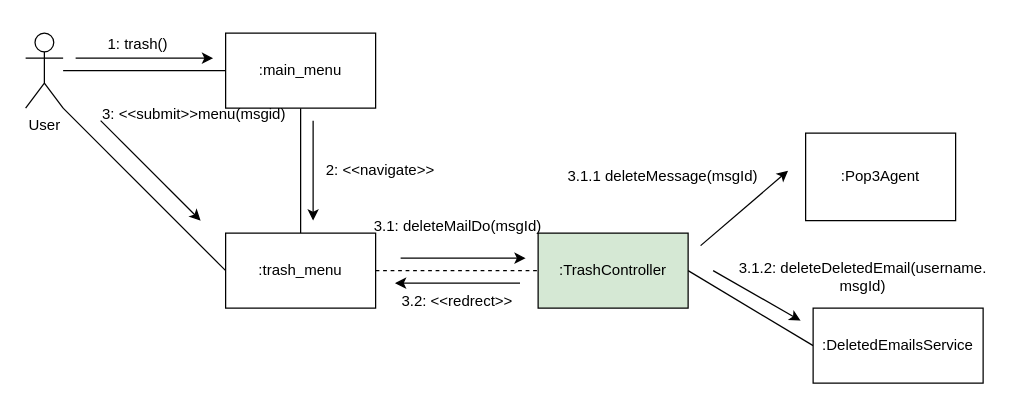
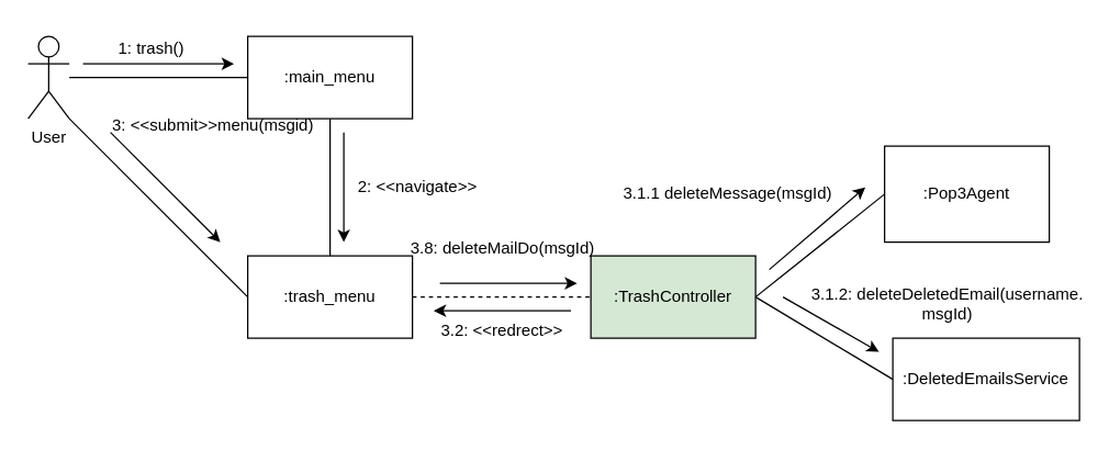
  <mxCell id="0" />
  <mxCell id="1" parent="0" />
  <mxCell id="2" style="rounded=0;orthogonalLoop=1;jettySize=auto;html=1;exitX=1;exitY=1;exitDx=0;exitDy=0;exitPerimeter=0;entryX=0;entryY=0.5;entryDx=0;entryDy=0;endArrow=none;endFill=0;" parent="1" source="3" target="8" edge="1"><mxGeometry relative="1" as="geometry" /></mxCell>
  <mxCell id="3" value="User" style="shape=umlActor;verticalLabelPosition=bottom;verticalAlign=top;html=1;outlineConnect=0;" parent="1" vertex="1"><mxGeometry x="20" y="26" width="30" height="60" as="geometry" /></mxCell>
  <mxCell id="4" style="edgeStyle=orthogonalEdgeStyle;rounded=0;orthogonalLoop=1;jettySize=auto;html=1;exitX=0;exitY=0.5;exitDx=0;exitDy=0;endArrow=none;endFill=0;" parent="1" source="6" target="3" edge="1"><mxGeometry relative="1" as="geometry" /></mxCell>
  <mxCell id="5" style="edgeStyle=orthogonalEdgeStyle;rounded=0;orthogonalLoop=1;jettySize=auto;html=1;exitX=0.5;exitY=1;exitDx=0;exitDy=0;entryX=0.5;entryY=0;entryDx=0;entryDy=0;endArrow=none;endFill=0;" parent="1" source="6" target="8" edge="1"><mxGeometry relative="1" as="geometry" /></mxCell>
  <mxCell id="6" value=":main_menu" style="rounded=0;whiteSpace=wrap;html=1;" parent="1" vertex="1"><mxGeometry x="180" y="26" width="120" height="60" as="geometry" /></mxCell>
  <mxCell id="7" style="rounded=0;orthogonalLoop=1;jettySize=auto;html=1;entryX=0;entryY=0.5;entryDx=0;entryDy=0;endArrow=none;endFill=0;exitX=1;exitY=0.5;exitDx=0;exitDy=0;dashed=1;" parent="1" source="8" target="11" edge="1"><mxGeometry relative="1" as="geometry" /></mxCell>
  <mxCell id="8" value=":trash_menu" style="rounded=0;whiteSpace=wrap;html=1;" parent="1" vertex="1"><mxGeometry x="180" y="186" width="120" height="60" as="geometry" /></mxCell>
  <mxCell id="9" style="rounded=0;orthogonalLoop=1;jettySize=auto;html=1;exitX=1;exitY=0.5;exitDx=0;exitDy=0;entryX=0;entryY=0.5;entryDx=0;entryDy=0;endArrow=none;endFill=0;" parent="1" source="11" target="13" edge="1"><mxGeometry relative="1" as="geometry" /></mxCell>
+ <mxCell id="10" style="rounded=0;orthogonalLoop=1;jettySize=auto;html=1;exitX=1;exitY=0.5;exitDx=0;exitDy=0;entryX=0;entryY=0.5;entryDx=0;entryDy=0;endArrow=none;endFill=0;" parent="1" source="11" target="12" edge="1"><mxGeometry relative="1" as="geometry" /></mxCell>
  <mxCell id="11" value=":TrashController" style="rounded=0;whiteSpace=wrap;html=1;fillColor=#d5e8d4;" parent="1" vertex="1"><mxGeometry x="430" y="186" width="120" height="60" as="geometry" /></mxCell>
  <mxCell id="12" value=":Pop3Agent" style="rounded=0;whiteSpace=wrap;html=1;" parent="1" vertex="1"><mxGeometry x="644" y="106" width="120" height="70" as="geometry" /></mxCell>
  <mxCell id="13" value=":DeletedEmailsService" style="rounded=0;whiteSpace=wrap;html=1;" parent="1" vertex="1"><mxGeometry x="650" y="246" width="136" height="60" as="geometry" /></mxCell>
  <mxCell id="14" value="" style="endArrow=classic;html=1;rounded=0;" parent="1" edge="1"><mxGeometry width="50" height="50" relative="1" as="geometry"><mxPoint x="60" y="46" as="sourcePoint" /><mxPoint x="170" y="46" as="targetPoint" /></mxGeometry></mxCell>
  <mxCell id="15" value="1: trash()" style="text;html=1;align=center;verticalAlign=middle;whiteSpace=wrap;rounded=0;" parent="1" vertex="1"><mxGeometry x="70" y="20" width="80" height="30" as="geometry" /></mxCell>
  <mxCell id="16" value="2: &amp;lt;&amp;lt;navigate&amp;gt;&amp;gt;" style="text;html=1;align=center;verticalAlign=middle;whiteSpace=wrap;rounded=0;" parent="1" vertex="1"><mxGeometry x="246" y="121" width="116" height="30" as="geometry" /></mxCell>
  <mxCell id="17" value="" style="endArrow=classic;html=1;rounded=0;" parent="1" edge="1"><mxGeometry width="50" height="50" relative="1" as="geometry"><mxPoint x="250" y="96" as="sourcePoint" /><mxPoint x="250" y="176" as="targetPoint" /></mxGeometry></mxCell>
  <mxCell id="18" value="" style="endArrow=classic;html=1;rounded=0;" parent="1" edge="1"><mxGeometry width="50" height="50" relative="1" as="geometry"><mxPoint x="80" y="96" as="sourcePoint" /><mxPoint x="160" y="176" as="targetPoint" /></mxGeometry></mxCell>
  <mxCell id="19" value="" style="endArrow=classic;html=1;rounded=0;" parent="1" edge="1"><mxGeometry width="50" height="50" relative="1" as="geometry"><mxPoint x="320" y="206" as="sourcePoint" /><mxPoint x="420" y="206" as="targetPoint" /></mxGeometry></mxCell>
- <mxCell id="20" value="3.1: deleteMailDo(msgId)" style="text;html=1;align=center;verticalAlign=middle;whiteSpace=wrap;rounded=0;" parent="1" vertex="1"><mxGeometry x="295.5" y="166" width="140" height="30" as="geometry" /></mxCell>
+ <mxCell id="20" value="3.8: deleteMailDo(msgId)" style="text;html=1;align=center;verticalAlign=middle;whiteSpace=wrap;rounded=0;" parent="1" vertex="1"><mxGeometry x="295.5" y="166" width="140" height="30" as="geometry" /></mxCell>
  <mxCell id="21" value="3: &amp;lt;&amp;lt;submit&amp;gt;&amp;gt;menu(msgid)" style="text;html=1;align=center;verticalAlign=middle;whiteSpace=wrap;rounded=0;" parent="1" vertex="1"><mxGeometry x="70" y="76" width="170" height="30" as="geometry" /></mxCell>
  <mxCell id="22" value="" style="endArrow=classic;html=1;rounded=0;" parent="1" edge="1"><mxGeometry width="50" height="50" relative="1" as="geometry"><mxPoint x="560" y="196" as="sourcePoint" /><mxPoint x="630" y="136" as="targetPoint" /></mxGeometry></mxCell>
  <mxCell id="23" value="3.1.1 deleteMessage(msgId)" style="text;html=1;align=center;verticalAlign=middle;whiteSpace=wrap;rounded=0;" parent="1" vertex="1"><mxGeometry x="430" y="126" width="200" height="30" as="geometry" /></mxCell>
  <mxCell id="24" value="" style="endArrow=classic;html=1;rounded=0;" parent="1" edge="1"><mxGeometry width="50" height="50" relative="1" as="geometry"><mxPoint x="570" y="216" as="sourcePoint" /><mxPoint x="640" y="256" as="targetPoint" /></mxGeometry></mxCell>
  <mxCell id="25" value="3.1.2:&amp;nbsp;deleteDeletedEmail(username. msgId)" style="text;html=1;align=center;verticalAlign=middle;whiteSpace=wrap;rounded=0;" parent="1" vertex="1"><mxGeometry x="660" y="206" width="60" height="30" as="geometry" /></mxCell>
  <mxCell id="26" value="" style="endArrow=classic;html=1;rounded=0;" parent="1" edge="1"><mxGeometry width="50" height="50" relative="1" as="geometry"><mxPoint x="415.5" y="226" as="sourcePoint" /><mxPoint x="315.5" y="226" as="targetPoint" /></mxGeometry></mxCell>
  <mxCell id="27" value="3.2: &amp;lt;&amp;lt;redrect&amp;gt;&amp;gt;" style="text;html=1;align=center;verticalAlign=middle;whiteSpace=wrap;rounded=0;" parent="1" vertex="1"><mxGeometry x="311" y="226" width="109" height="30" as="geometry" /></mxCell>
